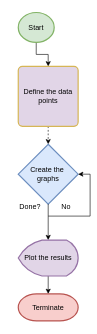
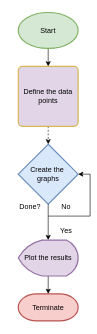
  <mxCell id="0" />
  <mxCell id="1" parent="0" />
  <mxCell id="2" style="edgeStyle=orthogonalEdgeStyle;rounded=0;orthogonalLoop=1;jettySize=auto;html=1;exitX=0.5;exitY=1;exitDx=0;exitDy=0;exitPerimeter=0;entryX=0.5;entryY=0;entryDx=0;entryDy=0;" edge="1" parent="1" source="3" target="5"><mxGeometry relative="1" as="geometry" /></mxCell>
- <mxCell id="3" value="Start" style="strokeWidth=2;html=1;shape=mxgraph.flowchart.start_1;whiteSpace=wrap;fillColor=#d5e8d4;strokeColor=#82b366;" vertex="1" parent="1"><mxGeometry x="30" y="20" width="60" height="50" as="geometry" /></mxCell>
+ <mxCell id="3" value="Start" style="strokeWidth=2;html=1;shape=mxgraph.flowchart.start_1;whiteSpace=wrap;fillColor=#d5e8d4;strokeColor=#82b366;" vertex="1" parent="1"><mxGeometry x="30" y="20" width="100" height="60" as="geometry" /></mxCell>
  <mxCell id="4" style="edgeStyle=orthogonalEdgeStyle;rounded=0;orthogonalLoop=1;jettySize=auto;html=1;exitX=0.5;exitY=1;exitDx=0;exitDy=0;entryX=0.5;entryY=0;entryDx=0;entryDy=0;entryPerimeter=0;dashed=1;" edge="1" parent="1" source="5" target="6"><mxGeometry relative="1" as="geometry" /></mxCell>
  <mxCell id="5" value="Define the data points" style="rounded=1;whiteSpace=wrap;html=1;absoluteArcSize=1;arcSize=14;strokeWidth=2;fillColor=#e1d5e7;strokeColor=#d6b656;" vertex="1" parent="1"><mxGeometry x="30" y="110" width="100" height="100" as="geometry" /></mxCell>
  <mxCell id="6" value="Create the&amp;nbsp;&lt;br&gt;graphs" style="strokeWidth=2;html=1;shape=mxgraph.flowchart.decision;whiteSpace=wrap;fillColor=#dae8fc;strokeColor=#6c8ebf;" vertex="1" parent="1"><mxGeometry x="30" y="240" width="100" height="100" as="geometry" /></mxCell>
  <mxCell id="7" style="edgeStyle=orthogonalEdgeStyle;rounded=0;orthogonalLoop=1;jettySize=auto;html=1;exitX=0.5;exitY=1;exitDx=0;exitDy=0;exitPerimeter=0;entryX=1;entryY=0.5;entryDx=0;entryDy=0;entryPerimeter=0;" edge="1" parent="1" source="6" target="6"><mxGeometry relative="1" as="geometry" /></mxCell>
  <mxCell id="8" value="Done?" style="text;html=1;strokeColor=none;fillColor=none;align=center;verticalAlign=middle;whiteSpace=wrap;rounded=0;" vertex="1" parent="1"><mxGeometry x="20" y="330" width="60" height="30" as="geometry" /></mxCell>
  <mxCell id="9" style="edgeStyle=orthogonalEdgeStyle;rounded=0;orthogonalLoop=1;jettySize=auto;html=1;exitX=0;exitY=1;exitDx=0;exitDy=0;entryX=0.5;entryY=0;entryDx=0;entryDy=0;entryPerimeter=0;" edge="1" parent="1" source="10" target="12"><mxGeometry relative="1" as="geometry" /></mxCell>
  <mxCell id="10" value="No" style="text;html=1;strokeColor=none;fillColor=none;align=center;verticalAlign=middle;whiteSpace=wrap;rounded=0;" vertex="1" parent="1"><mxGeometry x="80" y="330" width="60" height="30" as="geometry" /></mxCell>
  <mxCell id="11" style="edgeStyle=orthogonalEdgeStyle;rounded=0;orthogonalLoop=1;jettySize=auto;html=1;exitX=0.5;exitY=1;exitDx=0;exitDy=0;exitPerimeter=0;entryX=0.5;entryY=0;entryDx=0;entryDy=0;entryPerimeter=0;" edge="1" parent="1" source="12" target="14"><mxGeometry relative="1" as="geometry" /></mxCell>
  <mxCell id="12" value="Plot the results" style="strokeWidth=2;html=1;shape=mxgraph.flowchart.display;whiteSpace=wrap;fillColor=#e1d5e7;strokeColor=#9673a6;" vertex="1" parent="1"><mxGeometry x="30" y="400" width="100" height="60" as="geometry" /></mxCell>
+ <mxCell id="13" value="Yes" style="text;html=1;strokeColor=none;fillColor=none;align=center;verticalAlign=middle;whiteSpace=wrap;rounded=0;" vertex="1" parent="1"><mxGeometry x="80" y="370" width="60" height="30" as="geometry" /></mxCell>
  <mxCell id="14" value="Terminate" style="strokeWidth=2;html=1;shape=mxgraph.flowchart.terminator;whiteSpace=wrap;fillColor=#f8cecc;strokeColor=#b85450;" vertex="1" parent="1"><mxGeometry x="30" y="490" width="100" height="45" as="geometry" /></mxCell>
